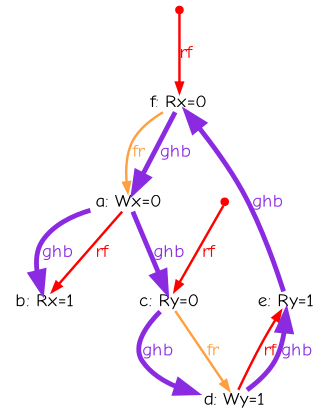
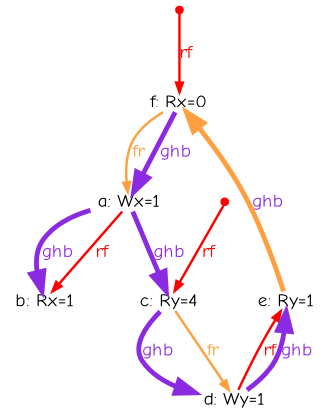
  digraph {
    fontname="Comic Neue"
    node [fixedsize=true fontname="Comic Neue" fontsize=12 shape=none]
    edge [arrowsize=0.600000 color=blueviolet fontcolor=blueviolet fontname="Comic Neue" fontsize=12 penwidth=1.500000]
-   n1 [height=0.166667 label="a: Wx=0" width=0.666667]
+   n1 [height=0.166667 label="a: Wx=1" width=0.666667]
    n2 [height=0.166667 label="b: Rx=1" width=0.666667]
-   n3 [height=0.166667 label="c: Ry=0" width=0.666667]
+   n3 [height=0.166667 label="c: Ry=4" width=0.666667]
    n4 [height=0.166667 label="d: Wy=1" width=0.666667]
    n5 [height=0.166667 label="e: Ry=1" width=0.666667]
    n6 [color=red height=0.166667 label="f: Rx=0" width=0.666667]
    initeiid2 [color=red height=0.06 shape=point width=0.06 fixedsize="" fontsize=""]
    initeiid5 [color=red height=0.06 shape=point width=0.06 fixedsize="" fontsize=""]
    n1 -> n2 [color=red fontcolor=red label=rf]
    n1 -> n2 [arrowsize=1.2 label=ghb penwidth=3.0]
    n1 -> n3 [arrowsize=1.2 label=ghb penwidth=3.0]
    n3 -> n4 [arrowsize=1.2 label=ghb penwidth=3.0]
    n3 -> n4 [color="#ffa040" fontcolor="#ffa040" label=fr]
    n5 -> n4 [color=red dir=back fontcolor=red label=rf]
    n5 -> n4 [arrowsize=1.2 dir=back label=ghb penwidth=3.0]
    n6 -> n1 [arrowsize=1.2 label=ghb penwidth=3.0]
    n6 -> n1 [color="#ffa040" fontcolor="#ffa040" label=fr]
-   n6 -> n5 [arrowsize=1.2 dir=back label=ghb penwidth=3.0]
+   n6 -> n5 [arrowsize=1.2 color="#ffa040" dir=back label=ghb penwidth=3.0]
    initeiid2 -> n3 [color=red fontcolor=red label=rf]
    initeiid5 -> n6 [color=red fontcolor=red label=rf]
  }
